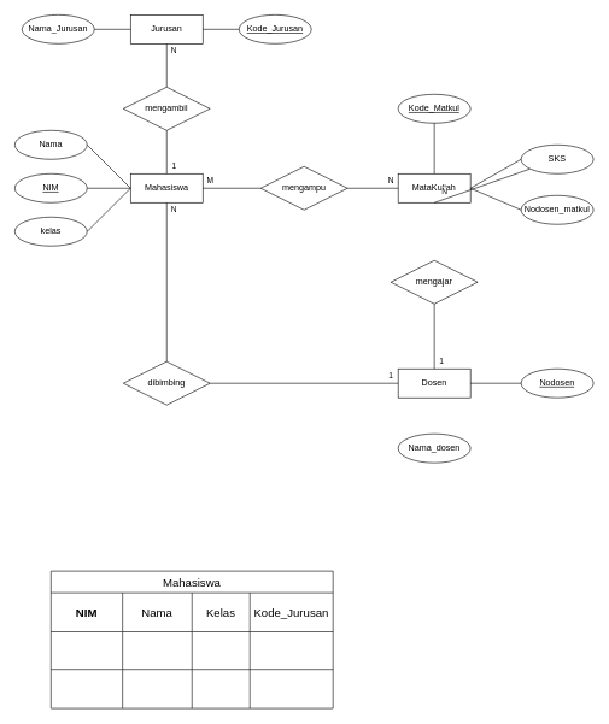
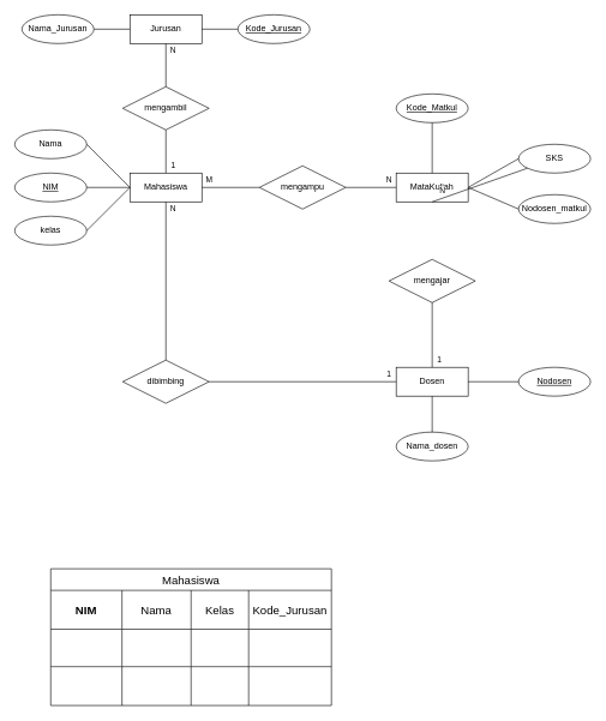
  <mxCell id="0" />
  <mxCell id="1" parent="0" />
  <mxCell id="2" value="Jurusan" style="whiteSpace=wrap;html=1;align=center;" vertex="1" parent="1"><mxGeometry x="180" y="20" width="100" height="40" as="geometry" /></mxCell>
  <mxCell id="3" value="Mahasiswa" style="whiteSpace=wrap;html=1;align=center;" vertex="1" parent="1"><mxGeometry x="180" y="240" width="100" height="40" as="geometry" /></mxCell>
  <mxCell id="4" value="Nama_Jurusan" style="ellipse;whiteSpace=wrap;html=1;align=center;" vertex="1" parent="1"><mxGeometry x="30" y="20" width="100" height="40" as="geometry" /></mxCell>
  <mxCell id="5" value="Kode_Jurusan" style="ellipse;whiteSpace=wrap;html=1;align=center;fontStyle=4;" vertex="1" parent="1"><mxGeometry x="330" y="20" width="100" height="40" as="geometry" /></mxCell>
  <mxCell id="6" value="NIM" style="ellipse;whiteSpace=wrap;html=1;align=center;fontStyle=4;" vertex="1" parent="1"><mxGeometry y="240" width="100" height="40" as="geometry" x="20" /></mxCell>
  <mxCell id="7" value="Nama" style="ellipse;whiteSpace=wrap;html=1;align=center;" vertex="1" parent="1"><mxGeometry y="180" width="100" height="40" as="geometry" x="20" /></mxCell>
  <mxCell id="8" value="MataKuliah" style="whiteSpace=wrap;html=1;align=center;" vertex="1" parent="1"><mxGeometry x="550" y="240" width="100" height="40" as="geometry" /></mxCell>
  <mxCell id="9" value="Dosen" style="whiteSpace=wrap;html=1;align=center;" vertex="1" parent="1"><mxGeometry x="550" y="510" width="100" height="40" as="geometry" /></mxCell>
  <mxCell id="10" value="mengambil" style="shape=rhombus;perimeter=rhombusPerimeter;whiteSpace=wrap;html=1;align=center;" vertex="1" parent="1"><mxGeometry x="170" y="120" width="120" height="60" as="geometry" /></mxCell>
  <mxCell id="11" value="Kode_Matkul" style="ellipse;whiteSpace=wrap;html=1;align=center;fontStyle=4;" vertex="1" parent="1"><mxGeometry x="550" y="130" width="100" height="40" as="geometry" /></mxCell>
  <mxCell id="12" value="Nodosen" style="ellipse;whiteSpace=wrap;html=1;align=center;fontStyle=4;" vertex="1" parent="1"><mxGeometry x="720" y="510" width="100" height="40" as="geometry" /></mxCell>
  <mxCell id="13" value="mengampu" style="shape=rhombus;perimeter=rhombusPerimeter;whiteSpace=wrap;html=1;align=center;" vertex="1" parent="1"><mxGeometry x="360" y="230" width="120" height="60" as="geometry" /></mxCell>
  <mxCell id="14" value="mengajar" style="shape=rhombus;perimeter=rhombusPerimeter;whiteSpace=wrap;html=1;align=center;" vertex="1" parent="1"><mxGeometry x="540" y="360" width="120" height="60" as="geometry" /></mxCell>
  <mxCell id="15" value="M" style="endArrow=none;html=1;rounded=0;exitX=1;exitY=0.5;exitDx=0;exitDy=0;entryX=0;entryY=0.5;entryDx=0;entryDy=0;" edge="1" parent="1" source="3" target="13"><mxGeometry x="-0.75" y="10" relative="1" as="geometry"><mxPoint x="330" y="330" as="sourcePoint" /><mxPoint x="330" y="410" as="targetPoint" /><mxPoint as="offset" /></mxGeometry></mxCell>
  <mxCell id="16" value="N" style="endArrow=none;html=1;rounded=0;exitX=1;exitY=0.5;exitDx=0;exitDy=0;entryX=0;entryY=0.5;entryDx=0;entryDy=0;" edge="1" parent="1" source="13" target="8"><mxGeometry x="0.714" y="10" relative="1" as="geometry"><mxPoint x="480" y="340" as="sourcePoint" /><mxPoint x="480" y="420" as="targetPoint" /><mxPoint as="offset" /></mxGeometry></mxCell>
  <mxCell id="17" value="1" style="endArrow=none;html=1;rounded=0;exitX=0.5;exitY=1;exitDx=0;exitDy=0;entryX=0.5;entryY=0;entryDx=0;entryDy=0;" edge="1" parent="1" source="14" target="9"><mxGeometry x="0.778" y="10" relative="1" as="geometry"><mxPoint x="270" y="320" as="sourcePoint" /><mxPoint x="270" y="400" as="targetPoint" /><mxPoint as="offset" /></mxGeometry></mxCell>
  <mxCell id="18" value="" style="endArrow=none;html=1;rounded=0;exitX=0;exitY=0.5;exitDx=0;exitDy=0;entryX=1;entryY=0.5;entryDx=0;entryDy=0;" edge="1" parent="1" source="12" target="9"><mxGeometry relative="1" as="geometry"><mxPoint x="300" y="350" as="sourcePoint" /><mxPoint x="300" y="430" as="targetPoint" /></mxGeometry></mxCell>
  <mxCell id="19" value="N" style="endArrow=none;html=1;rounded=0;exitX=0.5;exitY=1;exitDx=0;exitDy=0;" edge="1" parent="1" source="8" target="34"><mxGeometry x="-0.75" y="10" relative="1" as="geometry"><mxPoint x="310" y="360" as="sourcePoint" /><mxPoint x="310" y="440" as="targetPoint" /><mxPoint as="offset" /></mxGeometry></mxCell>
  <mxCell id="20" value="" style="endArrow=none;html=1;rounded=0;exitX=0.5;exitY=1;exitDx=0;exitDy=0;entryX=0.5;entryY=0;entryDx=0;entryDy=0;" edge="1" parent="1" source="11" target="8"><mxGeometry relative="1" as="geometry"><mxPoint x="320" y="370" as="sourcePoint" /><mxPoint x="320" y="450" as="targetPoint" /></mxGeometry></mxCell>
  <mxCell id="21" value="Nodosen_matkul" style="ellipse;whiteSpace=wrap;html=1;align=center;" vertex="1" parent="1"><mxGeometry x="720" y="270" width="100" height="40" as="geometry" /></mxCell>
  <mxCell id="22" value="Nama_dosen" style="ellipse;whiteSpace=wrap;html=1;align=center;" vertex="1" parent="1"><mxGeometry x="550" y="600" width="100" height="40" as="geometry" /></mxCell>
+ <mxCell id="23" value="" style="endArrow=none;html=1;rounded=0;exitX=0.5;exitY=0;exitDx=0;exitDy=0;entryX=0.5;entryY=1;entryDx=0;entryDy=0;" edge="1" parent="1" source="22" target="9"><mxGeometry relative="1" as="geometry"><mxPoint x="230" y="420" as="sourcePoint" /><mxPoint x="230" y="500" as="targetPoint" /></mxGeometry></mxCell>
  <mxCell id="24" value="dibimbing" style="shape=rhombus;perimeter=rhombusPerimeter;whiteSpace=wrap;html=1;align=center;" vertex="1" parent="1"><mxGeometry x="170" y="500" width="120" height="60" as="geometry" /></mxCell>
  <mxCell id="25" value="N" style="endArrow=none;html=1;rounded=0;exitX=0.5;exitY=1;exitDx=0;exitDy=0;entryX=0.5;entryY=0;entryDx=0;entryDy=0;verticalAlign=middle;" edge="1" parent="1" source="3" target="24"><mxGeometry x="-0.909" y="10" relative="1" as="geometry"><mxPoint x="350" y="410" as="sourcePoint" /><mxPoint x="510" y="410" as="targetPoint" /><mxPoint as="offset" /></mxGeometry></mxCell>
  <mxCell id="26" value="1" style="endArrow=none;html=1;rounded=0;exitX=1;exitY=0.5;exitDx=0;exitDy=0;entryX=0;entryY=0.5;entryDx=0;entryDy=0;" edge="1" parent="1" source="24" target="9"><mxGeometry x="0.923" y="10" relative="1" as="geometry"><mxPoint x="350" y="540" as="sourcePoint" /><mxPoint x="510" y="540" as="targetPoint" /><mxPoint as="offset" /></mxGeometry></mxCell>
  <mxCell id="27" value="" style="endArrow=none;html=1;rounded=0;exitX=1;exitY=0.5;exitDx=0;exitDy=0;entryX=1;entryY=0.5;entryDx=0;entryDy=0;" edge="1" parent="1" source="7" target="6"><mxGeometry relative="1" as="geometry"><mxPoint x="350" y="410" as="sourcePoint" /><mxPoint x="510" y="410" as="targetPoint" /><Array as="points"><mxPoint x="180" y="260" /></Array></mxGeometry></mxCell>
  <mxCell id="28" value="1" style="endArrow=none;html=1;rounded=0;exitX=0.5;exitY=0;exitDx=0;exitDy=0;entryX=0.5;entryY=1;entryDx=0;entryDy=0;" edge="1" parent="1" source="3" target="10"><mxGeometry x="-0.667" y="-10" relative="1" as="geometry"><mxPoint x="350" y="290" as="sourcePoint" /><mxPoint x="510" y="290" as="targetPoint" /><mxPoint as="offset" /></mxGeometry></mxCell>
  <mxCell id="29" value="N" style="endArrow=none;html=1;rounded=0;exitX=0.5;exitY=1;exitDx=0;exitDy=0;entryX=0.5;entryY=0;entryDx=0;entryDy=0;" edge="1" parent="1" source="2" target="10"><mxGeometry x="-0.667" y="10" relative="1" as="geometry"><mxPoint x="350" y="290" as="sourcePoint" /><mxPoint x="510" y="290" as="targetPoint" /><mxPoint as="offset" /></mxGeometry></mxCell>
  <mxCell id="30" value="" style="endArrow=none;html=1;rounded=0;exitX=1;exitY=0.5;exitDx=0;exitDy=0;entryX=0;entryY=0.5;entryDx=0;entryDy=0;" edge="1" parent="1" source="4" target="2"><mxGeometry relative="1" as="geometry"><mxPoint x="350" y="290" as="sourcePoint" /><mxPoint x="510" y="290" as="targetPoint" /></mxGeometry></mxCell>
  <mxCell id="31" value="" style="endArrow=none;html=1;rounded=0;exitX=1;exitY=0.5;exitDx=0;exitDy=0;entryX=0;entryY=0.5;entryDx=0;entryDy=0;" edge="1" parent="1" source="2" target="5"><mxGeometry relative="1" as="geometry"><mxPoint x="350" y="290" as="sourcePoint" /><mxPoint x="510" y="290" as="targetPoint" /></mxGeometry></mxCell>
  <mxCell id="32" value="kelas" style="ellipse;whiteSpace=wrap;html=1;align=center;" vertex="1" parent="1"><mxGeometry y="300" width="100" height="40" as="geometry" x="20" /></mxCell>
  <mxCell id="33" value="" style="endArrow=none;html=1;rounded=0;exitX=1;exitY=0.5;exitDx=0;exitDy=0;entryX=0;entryY=0.5;entryDx=0;entryDy=0;" edge="1" parent="1" source="32" target="3"><mxGeometry relative="1" as="geometry"><mxPoint x="350" y="290" as="sourcePoint" /><mxPoint x="510" y="290" as="targetPoint" /></mxGeometry></mxCell>
  <mxCell id="34" value="SKS" style="ellipse;whiteSpace=wrap;html=1;align=center;" vertex="1" parent="1"><mxGeometry x="720" y="200" width="100" height="40" as="geometry" /></mxCell>
  <mxCell id="35" value="" style="endArrow=none;html=1;rounded=0;entryX=0;entryY=0.5;entryDx=0;entryDy=0;exitX=0;exitY=0.5;exitDx=0;exitDy=0;" edge="1" parent="1" source="21" target="34"><mxGeometry relative="1" as="geometry"><mxPoint x="350" y="290" as="sourcePoint" /><mxPoint x="510" y="290" as="targetPoint" /><Array as="points"><mxPoint x="650" y="260" /></Array></mxGeometry></mxCell>
  <mxCell id="36" value="Mahasiswa" style="shape=table;startSize=30;container=1;collapsible=0;childLayout=tableLayout;strokeColor=default;fontSize=16;" vertex="1" parent="1"><mxGeometry x="70" y="790" width="390" height="190" as="geometry" /></mxCell>
  <mxCell id="37" value="" style="shape=tableRow;horizontal=0;startSize=0;swimlaneHead=0;swimlaneBody=0;strokeColor=inherit;top=0;left=0;bottom=0;right=0;collapsible=0;dropTarget=0;fillColor=none;points=[[0,0.5],[1,0.5]];portConstraint=eastwest;fontSize=16;" vertex="1" parent="36"><mxGeometry y="30" width="390" height="54" as="geometry" /></mxCell>
  <mxCell id="38" value="NIM" style="shape=partialRectangle;html=1;whiteSpace=wrap;connectable=0;strokeColor=inherit;overflow=hidden;fillColor=none;top=0;left=0;bottom=0;right=0;pointerEvents=1;fontSize=16;fontStyle=1" vertex="1" parent="37"><mxGeometry width="99" height="54" as="geometry"><mxRectangle width="99" height="54" as="alternateBounds" /></mxGeometry></mxCell>
  <mxCell id="39" value="Nama" style="shape=partialRectangle;html=1;whiteSpace=wrap;connectable=0;strokeColor=inherit;overflow=hidden;fillColor=none;top=0;left=0;bottom=0;right=0;pointerEvents=1;fontSize=16;" vertex="1" parent="37"><mxGeometry x="99" width="96" height="54" as="geometry"><mxRectangle width="96" height="54" as="alternateBounds" /></mxGeometry></mxCell>
  <mxCell id="40" value="Kelas" style="shape=partialRectangle;html=1;whiteSpace=wrap;connectable=0;strokeColor=inherit;overflow=hidden;fillColor=none;top=0;left=0;bottom=0;right=0;pointerEvents=1;fontSize=16;" vertex="1" parent="37"><mxGeometry x="195" width="80" height="54" as="geometry"><mxRectangle width="80" height="54" as="alternateBounds" /></mxGeometry></mxCell>
  <mxCell id="41" value="Kode_Jurusan" style="shape=partialRectangle;html=1;whiteSpace=wrap;connectable=0;strokeColor=inherit;overflow=hidden;fillColor=none;top=0;left=0;bottom=0;right=0;pointerEvents=1;fontSize=16;" vertex="1" parent="37"><mxGeometry x="275" width="115" height="54" as="geometry"><mxRectangle width="115" height="54" as="alternateBounds" /></mxGeometry></mxCell>
  <mxCell id="42" value="" style="shape=tableRow;horizontal=0;startSize=0;swimlaneHead=0;swimlaneBody=0;strokeColor=inherit;top=0;left=0;bottom=0;right=0;collapsible=0;dropTarget=0;fillColor=none;points=[[0,0.5],[1,0.5]];portConstraint=eastwest;fontSize=16;" vertex="1" parent="36"><mxGeometry y="84" width="390" height="52" as="geometry" /></mxCell>
  <mxCell id="43" value="" style="shape=partialRectangle;html=1;whiteSpace=wrap;connectable=0;strokeColor=inherit;overflow=hidden;fillColor=none;top=0;left=0;bottom=0;right=0;pointerEvents=1;fontSize=16;" vertex="1" parent="42"><mxGeometry width="99" height="52" as="geometry"><mxRectangle width="99" height="52" as="alternateBounds" /></mxGeometry></mxCell>
  <mxCell id="44" style="shape=partialRectangle;html=1;whiteSpace=wrap;connectable=0;strokeColor=inherit;overflow=hidden;fillColor=none;top=0;left=0;bottom=0;right=0;pointerEvents=1;fontSize=16;" vertex="1" parent="42"><mxGeometry x="99" width="96" height="52" as="geometry"><mxRectangle width="96" height="52" as="alternateBounds" /></mxGeometry></mxCell>
  <mxCell id="45" value="" style="shape=partialRectangle;html=1;whiteSpace=wrap;connectable=0;strokeColor=inherit;overflow=hidden;fillColor=none;top=0;left=0;bottom=0;right=0;pointerEvents=1;fontSize=16;" vertex="1" parent="42"><mxGeometry x="195" width="80" height="52" as="geometry"><mxRectangle width="80" height="52" as="alternateBounds" /></mxGeometry></mxCell>
  <mxCell id="46" value="" style="shape=partialRectangle;html=1;whiteSpace=wrap;connectable=0;strokeColor=inherit;overflow=hidden;fillColor=none;top=0;left=0;bottom=0;right=0;pointerEvents=1;fontSize=16;" vertex="1" parent="42"><mxGeometry x="275" width="115" height="52" as="geometry"><mxRectangle width="115" height="52" as="alternateBounds" /></mxGeometry></mxCell>
  <mxCell id="47" value="" style="shape=tableRow;horizontal=0;startSize=0;swimlaneHead=0;swimlaneBody=0;strokeColor=inherit;top=0;left=0;bottom=0;right=0;collapsible=0;dropTarget=0;fillColor=none;points=[[0,0.5],[1,0.5]];portConstraint=eastwest;fontSize=16;" vertex="1" parent="36"><mxGeometry y="136" width="390" height="54" as="geometry" /></mxCell>
  <mxCell id="48" value="" style="shape=partialRectangle;html=1;whiteSpace=wrap;connectable=0;strokeColor=inherit;overflow=hidden;fillColor=none;top=0;left=0;bottom=0;right=0;pointerEvents=1;fontSize=16;" vertex="1" parent="47"><mxGeometry width="99" height="54" as="geometry"><mxRectangle width="99" height="54" as="alternateBounds" /></mxGeometry></mxCell>
  <mxCell id="49" style="shape=partialRectangle;html=1;whiteSpace=wrap;connectable=0;strokeColor=inherit;overflow=hidden;fillColor=none;top=0;left=0;bottom=0;right=0;pointerEvents=1;fontSize=16;" vertex="1" parent="47"><mxGeometry x="99" width="96" height="54" as="geometry"><mxRectangle width="96" height="54" as="alternateBounds" /></mxGeometry></mxCell>
  <mxCell id="50" value="" style="shape=partialRectangle;html=1;whiteSpace=wrap;connectable=0;strokeColor=inherit;overflow=hidden;fillColor=none;top=0;left=0;bottom=0;right=0;pointerEvents=1;fontSize=16;" vertex="1" parent="47"><mxGeometry x="195" width="80" height="54" as="geometry"><mxRectangle width="80" height="54" as="alternateBounds" /></mxGeometry></mxCell>
  <mxCell id="51" value="" style="shape=partialRectangle;html=1;whiteSpace=wrap;connectable=0;strokeColor=inherit;overflow=hidden;fillColor=none;top=0;left=0;bottom=0;right=0;pointerEvents=1;fontSize=16;" vertex="1" parent="47"><mxGeometry x="275" width="115" height="54" as="geometry"><mxRectangle width="115" height="54" as="alternateBounds" /></mxGeometry></mxCell>
